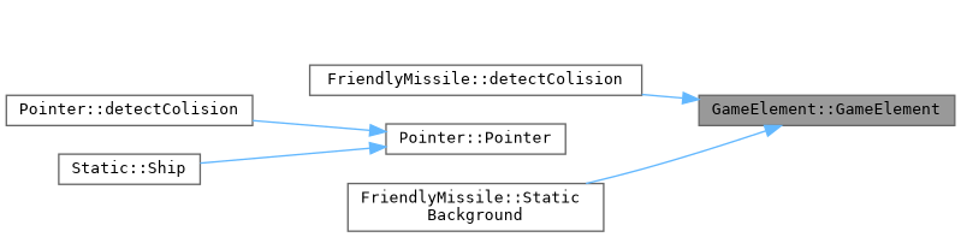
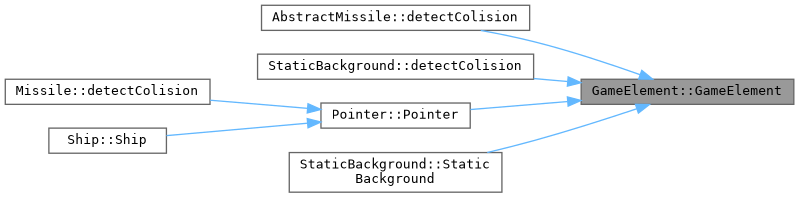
  digraph {
    fontname="DejaVu Sans Mono"
    rankdir=RL
    node [color=grey40 fillcolor=white fontname="DejaVu Sans Mono" fontsize=10 shape=box style=filled]
    edge [color=steelblue1 dir=back fontname="DejaVu Sans Mono" fontsize=10 labelfontname=Helvetica labelfontsize=10 style=solid]
    n1 [color=gray40 fillcolor=grey60 fontcolor=black height=0.2 label="GameElement::GameElement" width=0.4]
-   n3 [height=0.2 label="FriendlyMissile::detectColision" width=0.4]
+   n2 [height=0.2 label="AbstractMissile::detectColision" width=0.4]
+   n3 [height=0.2 label="StaticBackground::detectColision" width=0.4]
    n4 [height=0.2 label="Pointer::Pointer" width=0.4]
-   n5 [height=0.2 label="FriendlyMissile::Static\lBackground" width=0.4]
-   n6 [height=0.2 label="Pointer::detectColision" width=0.4]
-   n7 [height=0.2 label="Static::Ship" width=0.4]
+   n5 [height=0.2 label="StaticBackground::Static\lBackground" width=0.4]
+   n6 [height=0.2 label="Missile::detectColision" width=0.4]
+   n7 [height=0.2 label="Ship::Ship" width=0.4]
+   n1 -> n2
    n1 -> n3
+   n1 -> n4
    n1 -> n5
    n4 -> n6
    n4 -> n7
  }
